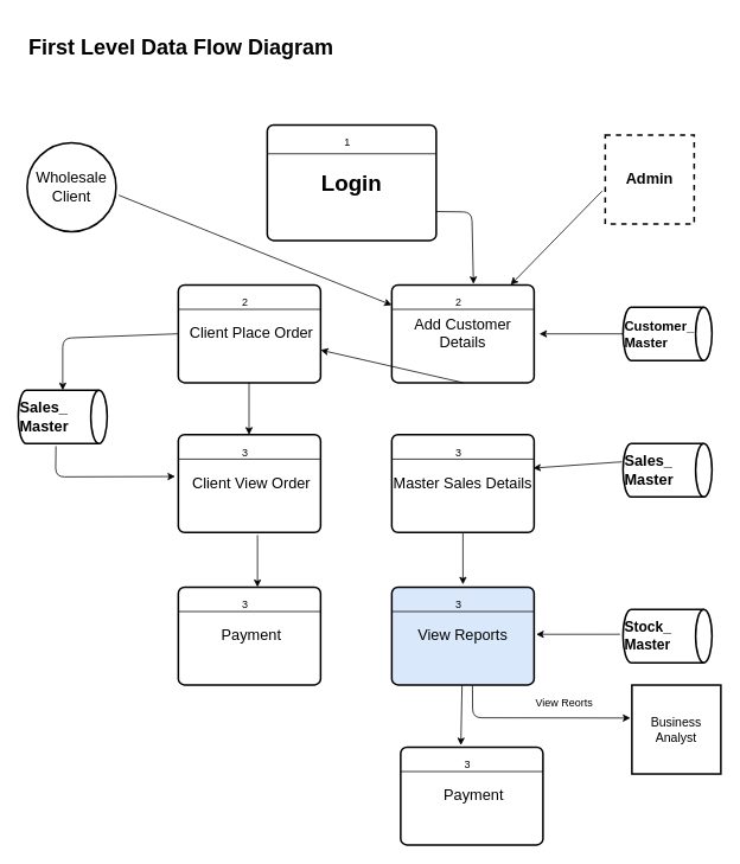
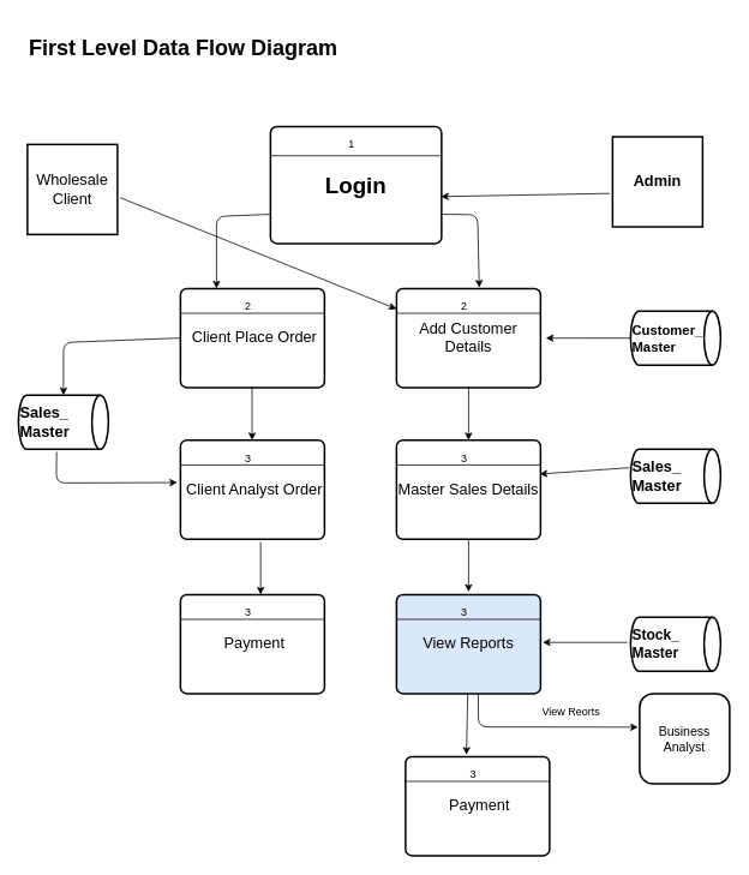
  <mxCell id="0" />
  <mxCell id="1" parent="0" />
  <mxCell id="2" value="&lt;h2 style=&quot;font-size: 25px&quot;&gt;Login&lt;/h2&gt;" style="rounded=1;whiteSpace=wrap;html=1;absoluteArcSize=1;arcSize=14;strokeWidth=2;" vertex="1" parent="1"><mxGeometry x="300" y="140" width="190" height="130" as="geometry" /></mxCell>
  <mxCell id="3" value="1" style="text;html=1;resizable=0;points=[];autosize=1;align=left;verticalAlign=top;spacingTop=-4;" vertex="1" parent="1"><mxGeometry x="385" y="150" width="20" height="20" as="geometry" /></mxCell>
  <mxCell id="4" value="" style="endArrow=none;html=1;entryX=1;entryY=0.25;entryDx=0;entryDy=0;exitX=0;exitY=0.25;exitDx=0;exitDy=0;" edge="1" parent="1" source="2" target="2"><mxGeometry width="50" height="50" relative="1" as="geometry"><mxPoint x="300" y="210" as="sourcePoint" /><mxPoint x="350" y="160" as="targetPoint" /></mxGeometry></mxCell>
  <mxCell id="5" value="&lt;font style=&quot;font-size: 17px&quot;&gt;&amp;nbsp;Client Place Order&lt;/font&gt;" style="rounded=1;whiteSpace=wrap;html=1;absoluteArcSize=1;arcSize=14;strokeWidth=2;" vertex="1" parent="1"><mxGeometry x="200" y="320" width="160" height="110" as="geometry" /></mxCell>
  <mxCell id="6" value="2" style="text;html=1;resizable=0;points=[];autosize=1;align=left;verticalAlign=top;spacingTop=-4;" vertex="1" parent="1"><mxGeometry x="270" y="330" width="20" height="20" as="geometry" /></mxCell>
  <mxCell id="7" value="" style="endArrow=none;html=1;entryX=1;entryY=0.25;entryDx=0;entryDy=0;exitX=0;exitY=0.25;exitDx=0;exitDy=0;" edge="1" parent="1" source="5" target="5"><mxGeometry width="50" height="50" relative="1" as="geometry"><mxPoint x="200" y="390" as="sourcePoint" /><mxPoint x="250" y="340" as="targetPoint" /></mxGeometry></mxCell>
  <mxCell id="8" value="&lt;font style=&quot;font-size: 17px&quot;&gt;Add Customer Details&lt;/font&gt;" style="rounded=1;whiteSpace=wrap;html=1;absoluteArcSize=1;arcSize=14;strokeWidth=2;" vertex="1" parent="1"><mxGeometry x="440" y="320" width="160" height="110" as="geometry" /></mxCell>
  <mxCell id="9" value="2" style="text;html=1;resizable=0;points=[];autosize=1;align=left;verticalAlign=top;spacingTop=-4;" vertex="1" parent="1"><mxGeometry x="510" y="330" width="20" height="20" as="geometry" /></mxCell>
  <mxCell id="10" value="" style="endArrow=none;html=1;entryX=1;entryY=0.25;entryDx=0;entryDy=0;exitX=0;exitY=0.25;exitDx=0;exitDy=0;" edge="1" parent="1" source="8" target="8"><mxGeometry width="50" height="50" relative="1" as="geometry"><mxPoint x="440" y="390" as="sourcePoint" /><mxPoint x="490" y="340" as="targetPoint" /></mxGeometry></mxCell>
+ <mxCell id="11" value="" style="endArrow=classic;html=1;entryX=0.25;entryY=0;entryDx=0;entryDy=0;exitX=0;exitY=0.75;exitDx=0;exitDy=0;" edge="1" parent="1" source="2" target="5"><mxGeometry width="50" height="50" relative="1" as="geometry"><mxPoint x="290" y="240" as="sourcePoint" /><mxPoint x="260" y="230" as="targetPoint" /><Array as="points"><mxPoint x="240" y="240" /></Array></mxGeometry></mxCell>
  <mxCell id="12" value="" style="endArrow=classic;html=1;exitX=1;exitY=0.75;exitDx=0;exitDy=0;entryX=0.574;entryY=-0.009;entryDx=0;entryDy=0;entryPerimeter=0;" edge="1" parent="1" source="2" target="8"><mxGeometry width="50" height="50" relative="1" as="geometry"><mxPoint x="520" y="220" as="sourcePoint" /><mxPoint x="530" y="310" as="targetPoint" /><Array as="points"><mxPoint x="530" y="238" /></Array></mxGeometry></mxCell>
  <mxCell id="13" value="&lt;font style=&quot;font-size: 17px&quot;&gt;Master Sales Details&lt;br&gt;&lt;/font&gt;" style="rounded=1;whiteSpace=wrap;html=1;absoluteArcSize=1;arcSize=14;strokeWidth=2;" vertex="1" parent="1"><mxGeometry x="440" y="488.5" width="160" height="110" as="geometry" /></mxCell>
  <mxCell id="14" value="&lt;div&gt;3&lt;/div&gt;&lt;div&gt;&lt;br&gt;&lt;/div&gt;" style="text;html=1;resizable=0;points=[];autosize=1;align=left;verticalAlign=top;spacingTop=-4;" vertex="1" parent="1"><mxGeometry x="510" y="498.5" width="20" height="30" as="geometry" /></mxCell>
  <mxCell id="15" value="" style="endArrow=none;html=1;entryX=1;entryY=0.25;entryDx=0;entryDy=0;exitX=0;exitY=0.25;exitDx=0;exitDy=0;" edge="1" parent="1" source="13" target="13"><mxGeometry width="50" height="50" relative="1" as="geometry"><mxPoint x="440" y="558.5" as="sourcePoint" /><mxPoint x="490" y="508.5" as="targetPoint" /></mxGeometry></mxCell>
- <mxCell id="16" value="" style="endArrow=classic;html=1;exitX=0.5;exitY=1;exitDx=0;exitDy=0;" edge="1" parent="1" source="8" target="5"><mxGeometry width="50" height="50" relative="1" as="geometry"><mxPoint x="485" y="480" as="sourcePoint" /><mxPoint x="540" y="480" as="targetPoint" /></mxGeometry></mxCell>
+ <mxCell id="16" value="" style="endArrow=classic;html=1;exitX=0.5;exitY=1;exitDx=0;exitDy=0;entryX=0.5;entryY=0;entryDx=0;entryDy=0;" edge="1" parent="1" source="8" target="13"><mxGeometry width="50" height="50" relative="1" as="geometry"><mxPoint x="485" y="480" as="sourcePoint" /><mxPoint x="540" y="480" as="targetPoint" /></mxGeometry></mxCell>
  <mxCell id="17" value="&lt;font style=&quot;font-size: 17px&quot;&gt;View Reports&lt;/font&gt;" style="rounded=1;whiteSpace=wrap;html=1;absoluteArcSize=1;arcSize=14;strokeWidth=2;fillColor=#dae8fc;" vertex="1" parent="1"><mxGeometry x="440" y="660" width="160" height="110" as="geometry" /></mxCell>
  <mxCell id="18" value="&lt;div&gt;3&lt;/div&gt;&lt;div&gt;&lt;br&gt;&lt;/div&gt;" style="text;html=1;resizable=0;points=[];autosize=1;align=left;verticalAlign=top;spacingTop=-4;" vertex="1" parent="1"><mxGeometry x="510" y="670" width="20" height="30" as="geometry" /></mxCell>
  <mxCell id="19" value="" style="endArrow=none;html=1;entryX=1;entryY=0.25;entryDx=0;entryDy=0;exitX=0;exitY=0.25;exitDx=0;exitDy=0;" edge="1" parent="1" source="17" target="17"><mxGeometry width="50" height="50" relative="1" as="geometry"><mxPoint x="440" y="730" as="sourcePoint" /><mxPoint x="490" y="680" as="targetPoint" /></mxGeometry></mxCell>
  <mxCell id="20" value="" style="endArrow=classic;html=1;exitX=0.5;exitY=1;exitDx=0;exitDy=0;entryX=0.5;entryY=0;entryDx=0;entryDy=0;" edge="1" parent="1"><mxGeometry width="50" height="50" relative="1" as="geometry"><mxPoint x="520" y="598.5" as="sourcePoint" /><mxPoint x="520" y="657" as="targetPoint" /></mxGeometry></mxCell>
- <mxCell id="21" value="Business Analyst" style="strokeWidth=2;whiteSpace=wrap;html=1;align=center;fontSize=14;" vertex="1" parent="1"><mxGeometry x="710" y="770.206" width="100" height="100" as="geometry" /></mxCell>
- <mxCell id="22" value="&lt;div style=&quot;font-size: 17px&quot; align=&quot;center&quot;&gt;&lt;b&gt;Admin&lt;/b&gt;&lt;/div&gt;" style="strokeWidth=2;whiteSpace=wrap;html=1;align=center;fontSize=14;dashed=1;" vertex="1" parent="1"><mxGeometry x="680" y="151.5" width="100" height="100" as="geometry" /></mxCell>
- <mxCell id="23" value="&lt;div style=&quot;font-size: 17px&quot;&gt;&lt;font style=&quot;font-size: 17px&quot;&gt;Wholesale&lt;/font&gt;&lt;/div&gt;&lt;div style=&quot;font-size: 17px&quot; align=&quot;center&quot;&gt;&lt;font style=&quot;font-size: 17px&quot;&gt;Client&lt;/font&gt;&lt;/div&gt;" style="ellipse;strokeWidth=2;whiteSpace=wrap;html=1;align=center;fontSize=14;" vertex="1" parent="1"><mxGeometry x="30" y="160" width="100" height="100" as="geometry" /></mxCell>
+ <mxCell id="21" value="Business Analyst" style="strokeWidth=2;whiteSpace=wrap;html=1;align=center;fontSize=14;rounded=1;" vertex="1" parent="1"><mxGeometry x="710" y="770.206" width="100" height="100" as="geometry" /></mxCell>
+ <mxCell id="22" value="&lt;div style=&quot;font-size: 17px&quot; align=&quot;center&quot;&gt;&lt;b&gt;Admin&lt;/b&gt;&lt;/div&gt;" style="strokeWidth=2;whiteSpace=wrap;html=1;align=center;fontSize=14;" vertex="1" parent="1"><mxGeometry x="680" y="151.5" width="100" height="100" as="geometry" /></mxCell>
+ <mxCell id="23" value="&lt;div style=&quot;font-size: 17px&quot;&gt;&lt;font style=&quot;font-size: 17px&quot;&gt;Wholesale&lt;/font&gt;&lt;/div&gt;&lt;div style=&quot;font-size: 17px&quot; align=&quot;center&quot;&gt;&lt;font style=&quot;font-size: 17px&quot;&gt;Client&lt;/font&gt;&lt;/div&gt;" style="strokeWidth=2;whiteSpace=wrap;html=1;align=center;fontSize=14;" vertex="1" parent="1"><mxGeometry x="30" y="160" width="100" height="100" as="geometry" /></mxCell>
  <mxCell id="24" value="" style="endArrow=classic;html=1;exitX=0.567;exitY=1.007;exitDx=0;exitDy=0;exitPerimeter=0;entryX=-0.017;entryY=0.371;entryDx=0;entryDy=0;entryPerimeter=0;" edge="1" parent="1" source="17" target="21"><mxGeometry width="50" height="50" relative="1" as="geometry"><mxPoint x="630" y="750" as="sourcePoint" /><mxPoint x="680" y="700" as="targetPoint" /><Array as="points"><mxPoint x="531" y="807" /></Array></mxGeometry></mxCell>
  <mxCell id="25" value="View Reorts" style="text;html=1;resizable=0;points=[];autosize=1;align=left;verticalAlign=top;spacingTop=-4;" vertex="1" parent="1"><mxGeometry x="600" y="780" width="80" height="20" as="geometry" /></mxCell>
  <mxCell id="26" value="&lt;div style=&quot;font-size: 15px&quot; align=&quot;left&quot;&gt;&lt;font style=&quot;font-size: 15px&quot;&gt;&lt;b&gt;Customer_&lt;/b&gt;&lt;/font&gt;&lt;/div&gt;&lt;div style=&quot;font-size: 15px&quot; align=&quot;left&quot;&gt;&lt;font style=&quot;font-size: 15px&quot;&gt;&lt;b&gt;Master&lt;/b&gt;&lt;/font&gt;&lt;/div&gt;" style="strokeWidth=2;html=1;shape=mxgraph.flowchart.direct_data;whiteSpace=wrap;align=left;" vertex="1" parent="1"><mxGeometry x="700" y="345" width="100" height="60" as="geometry" /></mxCell>
  <mxCell id="27" value="&lt;div style=&quot;font-size: 17px&quot; align=&quot;left&quot;&gt;&lt;font style=&quot;font-size: 17px&quot;&gt;&lt;b&gt;Sales_&lt;/b&gt;&lt;/font&gt;&lt;/div&gt;&lt;div style=&quot;font-size: 17px&quot; align=&quot;left&quot;&gt;&lt;font style=&quot;font-size: 17px&quot;&gt;&lt;b&gt;Master&lt;/b&gt;&lt;/font&gt;&lt;/div&gt;" style="strokeWidth=2;html=1;shape=mxgraph.flowchart.direct_data;whiteSpace=wrap;align=left;" vertex="1" parent="1"><mxGeometry x="20" y="438.5" width="100" height="60" as="geometry" /></mxCell>
  <mxCell id="28" value="&lt;div style=&quot;font-size: 16px&quot; align=&quot;left&quot;&gt;&lt;font style=&quot;font-size: 16px&quot;&gt;&lt;b&gt;Stock_&lt;/b&gt;&lt;/font&gt;&lt;/div&gt;&lt;div style=&quot;font-size: 16px&quot; align=&quot;left&quot;&gt;&lt;font style=&quot;font-size: 16px&quot;&gt;&lt;b&gt;Master&lt;/b&gt;&lt;/font&gt;&lt;/div&gt;" style="strokeWidth=2;html=1;shape=mxgraph.flowchart.direct_data;whiteSpace=wrap;align=left;" vertex="1" parent="1"><mxGeometry x="700" y="685" width="100" height="60" as="geometry" /></mxCell>
  <mxCell id="29" value="" style="endArrow=classic;html=1;entryX=1.015;entryY=0.601;entryDx=0;entryDy=0;entryPerimeter=0;exitX=-0.035;exitY=0.685;exitDx=0;exitDy=0;exitPerimeter=0;" edge="1" parent="1"><mxGeometry width="50" height="50" relative="1" as="geometry"><mxPoint x="696.5" y="713.1" as="sourcePoint" /><mxPoint x="602.4" y="713.11" as="targetPoint" /></mxGeometry></mxCell>
  <mxCell id="30" value="" style="endArrow=classic;html=1;entryX=1.015;entryY=0.601;entryDx=0;entryDy=0;entryPerimeter=0;exitX=-0.035;exitY=0.685;exitDx=0;exitDy=0;exitPerimeter=0;" edge="1" parent="1"><mxGeometry width="50" height="50" relative="1" as="geometry"><mxPoint x="700" y="375.1" as="sourcePoint" /><mxPoint x="605.9" y="375.11" as="targetPoint" /></mxGeometry></mxCell>
- <mxCell id="31" value="&lt;font style=&quot;font-size: 17px&quot;&gt;&amp;nbsp;Client View Order&lt;/font&gt;" style="rounded=1;whiteSpace=wrap;html=1;absoluteArcSize=1;arcSize=14;strokeWidth=2;" vertex="1" parent="1"><mxGeometry x="200" y="488.5" width="160" height="110" as="geometry" /></mxCell>
+ <mxCell id="31" value="&lt;font style=&quot;font-size: 17px&quot;&gt;&amp;nbsp;Client Analyst Order&lt;/font&gt;" style="rounded=1;whiteSpace=wrap;html=1;absoluteArcSize=1;arcSize=14;strokeWidth=2;" vertex="1" parent="1"><mxGeometry x="200" y="488.5" width="160" height="110" as="geometry" /></mxCell>
  <mxCell id="32" value="3" style="text;html=1;resizable=0;points=[];autosize=1;align=left;verticalAlign=top;spacingTop=-4;" vertex="1" parent="1"><mxGeometry x="270" y="498.5" width="20" height="20" as="geometry" /></mxCell>
  <mxCell id="33" value="" style="endArrow=none;html=1;entryX=1;entryY=0.25;entryDx=0;entryDy=0;exitX=0;exitY=0.25;exitDx=0;exitDy=0;" edge="1" parent="1" source="31" target="31"><mxGeometry width="50" height="50" relative="1" as="geometry"><mxPoint x="200" y="558.5" as="sourcePoint" /><mxPoint x="250" y="508.5" as="targetPoint" /></mxGeometry></mxCell>
  <mxCell id="34" value="&lt;font style=&quot;font-size: 17px&quot;&gt;&amp;nbsp;Payment&lt;/font&gt;" style="rounded=1;whiteSpace=wrap;html=1;absoluteArcSize=1;arcSize=14;strokeWidth=2;" vertex="1" parent="1"><mxGeometry x="200" y="660" width="160" height="110" as="geometry" /></mxCell>
  <mxCell id="35" value="3" style="text;html=1;resizable=0;points=[];autosize=1;align=left;verticalAlign=top;spacingTop=-4;" vertex="1" parent="1"><mxGeometry x="270" y="670" width="20" height="20" as="geometry" /></mxCell>
  <mxCell id="36" value="" style="endArrow=none;html=1;entryX=1;entryY=0.25;entryDx=0;entryDy=0;exitX=0;exitY=0.25;exitDx=0;exitDy=0;" edge="1" parent="1" source="34" target="34"><mxGeometry width="50" height="50" relative="1" as="geometry"><mxPoint x="200" y="730" as="sourcePoint" /><mxPoint x="250" y="680" as="targetPoint" /></mxGeometry></mxCell>
  <mxCell id="37" value="&lt;font style=&quot;font-size: 17px&quot;&gt;&amp;nbsp;Payment&lt;/font&gt;" style="rounded=1;whiteSpace=wrap;html=1;absoluteArcSize=1;arcSize=14;strokeWidth=2;" vertex="1" parent="1"><mxGeometry x="450" y="840" width="160" height="110" as="geometry" /></mxCell>
  <mxCell id="38" value="3" style="text;html=1;resizable=0;points=[];autosize=1;align=left;verticalAlign=top;spacingTop=-4;" vertex="1" parent="1"><mxGeometry x="520" y="850" width="20" height="20" as="geometry" /></mxCell>
  <mxCell id="39" value="" style="endArrow=none;html=1;entryX=1;entryY=0.25;entryDx=0;entryDy=0;exitX=0;exitY=0.25;exitDx=0;exitDy=0;" edge="1" parent="1" source="37" target="37"><mxGeometry width="50" height="50" relative="1" as="geometry"><mxPoint x="450" y="910" as="sourcePoint" /><mxPoint x="500" y="860" as="targetPoint" /></mxGeometry></mxCell>
  <mxCell id="40" value="&lt;div style=&quot;font-size: 17px&quot; align=&quot;left&quot;&gt;&lt;font style=&quot;font-size: 17px&quot;&gt;&lt;b&gt;Sales_&lt;/b&gt;&lt;/font&gt;&lt;/div&gt;&lt;div style=&quot;font-size: 17px&quot; align=&quot;left&quot;&gt;&lt;font style=&quot;font-size: 17px&quot;&gt;&lt;b&gt;Master&lt;/b&gt;&lt;/font&gt;&lt;/div&gt;" style="strokeWidth=2;html=1;shape=mxgraph.flowchart.direct_data;whiteSpace=wrap;align=left;" vertex="1" parent="1"><mxGeometry x="700" y="498.5" width="100" height="60" as="geometry" /></mxCell>
  <mxCell id="41" value="" style="endArrow=classic;html=1;exitX=1.03;exitY=0.591;exitDx=0;exitDy=0;exitPerimeter=0;" edge="1" parent="1" source="23" target="8"><mxGeometry width="50" height="50" relative="1" as="geometry"><mxPoint x="150" y="230" as="sourcePoint" /><mxPoint x="200" y="180" as="targetPoint" /></mxGeometry></mxCell>
- <mxCell id="42" value="" style="endArrow=classic;html=1;exitX=-0.035;exitY=0.629;exitDx=0;exitDy=0;exitPerimeter=0;" edge="1" parent="1" source="22" target="8"><mxGeometry width="50" height="50" relative="1" as="geometry"><mxPoint x="560" y="210" as="sourcePoint" /><mxPoint x="495" y="213" as="targetPoint" /></mxGeometry></mxCell>
+ <mxCell id="42" value="" style="endArrow=classic;html=1;exitX=-0.035;exitY=0.629;exitDx=0;exitDy=0;exitPerimeter=0;entryX=0.997;entryY=0.599;entryDx=0;entryDy=0;entryPerimeter=0;" edge="1" parent="1" source="22" target="2"><mxGeometry width="50" height="50" relative="1" as="geometry"><mxPoint x="560" y="210" as="sourcePoint" /><mxPoint x="495" y="213" as="targetPoint" /></mxGeometry></mxCell>
  <mxCell id="43" value="" style="endArrow=classic;html=1;exitX=0.5;exitY=1;exitDx=0;exitDy=0;entryX=0.5;entryY=0;entryDx=0;entryDy=0;" edge="1" parent="1"><mxGeometry width="50" height="50" relative="1" as="geometry"><mxPoint x="279.5" y="430" as="sourcePoint" /><mxPoint x="279.5" y="488.5" as="targetPoint" /></mxGeometry></mxCell>
  <mxCell id="44" value="" style="endArrow=classic;html=1;exitX=0.5;exitY=1;exitDx=0;exitDy=0;entryX=0.5;entryY=0;entryDx=0;entryDy=0;" edge="1" parent="1"><mxGeometry width="50" height="50" relative="1" as="geometry"><mxPoint x="289" y="601.5" as="sourcePoint" /><mxPoint x="289" y="660" as="targetPoint" /></mxGeometry></mxCell>
  <mxCell id="45" value="" style="endArrow=classic;html=1;exitX=0.5;exitY=1;exitDx=0;exitDy=0;entryX=0.423;entryY=-0.019;entryDx=0;entryDy=0;entryPerimeter=0;" edge="1" parent="1" target="37"><mxGeometry width="50" height="50" relative="1" as="geometry"><mxPoint x="519" y="770.5" as="sourcePoint" /><mxPoint x="519" y="829" as="targetPoint" /></mxGeometry></mxCell>
  <mxCell id="46" value="" style="endArrow=classic;html=1;entryX=0.5;entryY=0;entryDx=0;entryDy=0;entryPerimeter=0;exitX=0;exitY=0.5;exitDx=0;exitDy=0;" edge="1" parent="1" source="5" target="27"><mxGeometry width="50" height="50" relative="1" as="geometry"><mxPoint x="190" y="375" as="sourcePoint" /><mxPoint x="70" y="430" as="targetPoint" /><Array as="points"><mxPoint x="70" y="380" /></Array></mxGeometry></mxCell>
  <mxCell id="47" value="" style="endArrow=classic;html=1;entryX=-0.022;entryY=0.428;entryDx=0;entryDy=0;entryPerimeter=0;exitX=0.424;exitY=1.049;exitDx=0;exitDy=0;exitPerimeter=0;" edge="1" parent="1" source="27" target="31"><mxGeometry width="50" height="50" relative="1" as="geometry"><mxPoint x="90" y="580" as="sourcePoint" /><mxPoint x="140" y="530" as="targetPoint" /><Array as="points"><mxPoint x="62" y="536" /></Array></mxGeometry></mxCell>
  <mxCell id="48" value="&lt;h1&gt;First Level Data Flow Diagram&lt;/h1&gt;" style="text;html=1;resizable=0;points=[];autosize=1;align=left;verticalAlign=top;spacingTop=-4;" vertex="1" parent="1"><mxGeometry x="30" y="20" width="360" height="50" as="geometry" /></mxCell>
  <mxCell id="49" value="" style="endArrow=classic;html=1;exitX=-0.011;exitY=0.343;exitDx=0;exitDy=0;exitPerimeter=0;entryX=0.993;entryY=0.342;entryDx=0;entryDy=0;entryPerimeter=0;" edge="1" parent="1" source="40" target="13"><mxGeometry width="50" height="50" relative="1" as="geometry"><mxPoint x="630" y="560" as="sourcePoint" /><mxPoint x="600" y="516" as="targetPoint" /></mxGeometry></mxCell>
